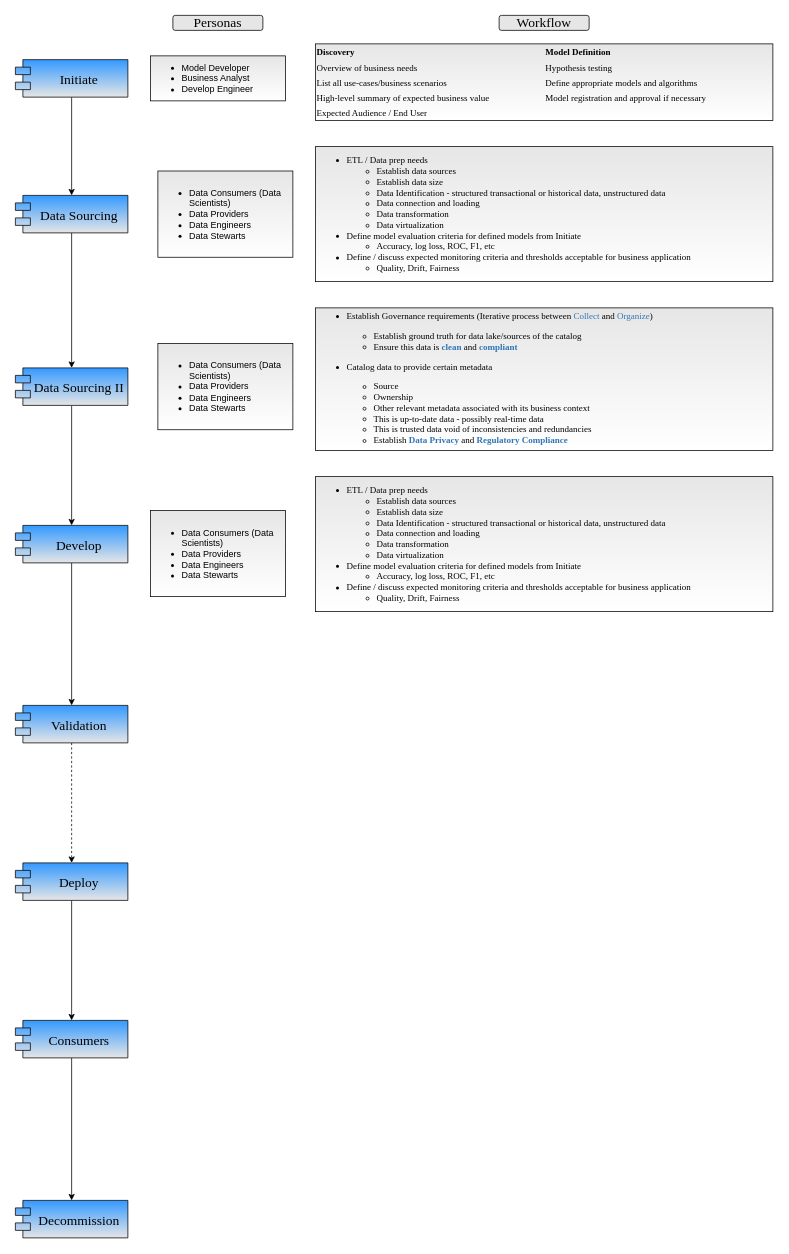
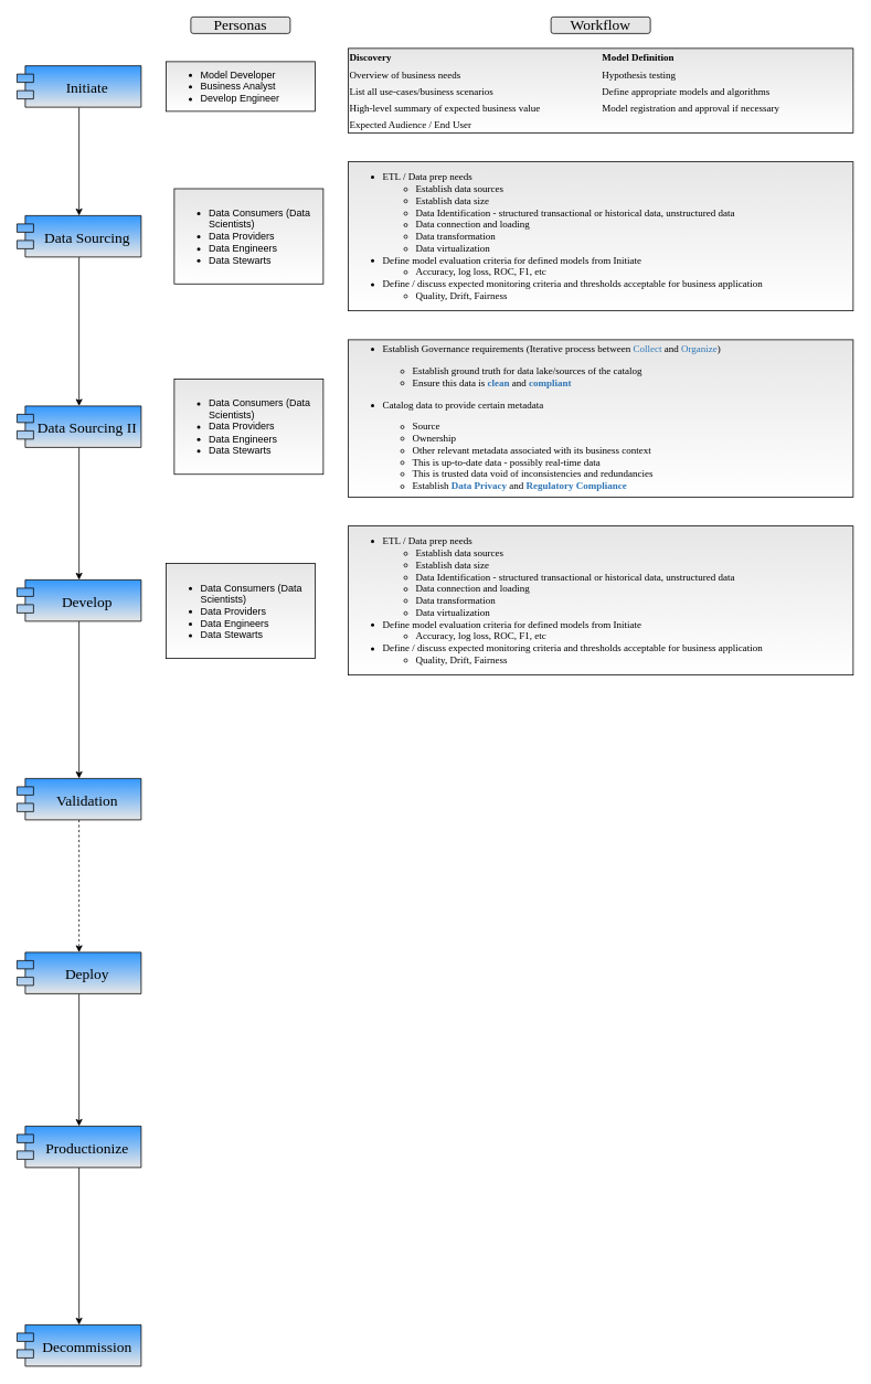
  <mxCell id="0" />
  <mxCell id="1" parent="0" />
  <mxCell id="2" style="edgeStyle=orthogonalEdgeStyle;rounded=0;orthogonalLoop=1;jettySize=auto;html=1;exitX=0.5;exitY=1;exitDx=0;exitDy=0;entryX=0.5;entryY=0;entryDx=0;entryDy=0;fontFamily=Garamond;fontSize=12;" edge="1" parent="1" source="3" target="5"><mxGeometry relative="1" as="geometry" /></mxCell>
  <mxCell id="3" value="Initiate" style="shape=module;align=right;spacingLeft=20;align=center;verticalAlign=middle;fontFamily=Garamond;fontSize=18;labelBackgroundColor=none;gradientColor=#E6E6E6;fillColor=#3399FF;" vertex="1" parent="1"><mxGeometry x="20" y="79" width="150" height="50" as="geometry" /></mxCell>
  <mxCell id="4" style="edgeStyle=orthogonalEdgeStyle;rounded=0;orthogonalLoop=1;jettySize=auto;html=1;exitX=0.5;exitY=1;exitDx=0;exitDy=0;entryX=0.5;entryY=0;entryDx=0;entryDy=0;fontFamily=Garamond;fontSize=12;" edge="1" parent="1" source="5" target="7"><mxGeometry relative="1" as="geometry" /></mxCell>
  <mxCell id="5" value="Data Sourcing" style="shape=module;align=right;spacingLeft=20;align=center;verticalAlign=middle;fontFamily=Garamond;fontSize=18;labelBackgroundColor=none;gradientColor=#E6E6E6;fillColor=#3399FF;" vertex="1" parent="1"><mxGeometry x="20" y="260" width="150" height="50" as="geometry" /></mxCell>
  <mxCell id="6" style="edgeStyle=orthogonalEdgeStyle;rounded=0;orthogonalLoop=1;jettySize=auto;html=1;exitX=0.5;exitY=1;exitDx=0;exitDy=0;entryX=0.5;entryY=0;entryDx=0;entryDy=0;fontFamily=Garamond;fontSize=12;" edge="1" parent="1" source="7" target="38"><mxGeometry relative="1" as="geometry" /></mxCell>
  <mxCell id="7" value="Data Sourcing II" style="shape=module;align=right;spacingLeft=20;align=center;verticalAlign=middle;fontFamily=Garamond;fontSize=18;labelBackgroundColor=none;gradientColor=#E6E6E6;fillColor=#3399FF;" vertex="1" parent="1"><mxGeometry x="20" y="490" width="150" height="50" as="geometry" /></mxCell>
  <mxCell id="8" style="edgeStyle=orthogonalEdgeStyle;rounded=0;orthogonalLoop=1;jettySize=auto;html=1;exitX=0.5;exitY=1;exitDx=0;exitDy=0;entryX=0.5;entryY=0;entryDx=0;entryDy=0;fontFamily=Garamond;fontSize=12;dashed=1;" edge="1" parent="1" source="9" target="11"><mxGeometry relative="1" as="geometry" /></mxCell>
  <mxCell id="9" value="Validation" style="shape=module;align=right;spacingLeft=20;align=center;verticalAlign=middle;fontFamily=Garamond;fontSize=18;labelBackgroundColor=none;gradientColor=#E6E6E6;fillColor=#3399FF;" vertex="1" parent="1"><mxGeometry x="20" y="940" width="150" height="50" as="geometry" /></mxCell>
  <mxCell id="10" style="edgeStyle=orthogonalEdgeStyle;rounded=0;orthogonalLoop=1;jettySize=auto;html=1;exitX=0.5;exitY=1;exitDx=0;exitDy=0;entryX=0.5;entryY=0;entryDx=0;entryDy=0;fontFamily=Garamond;fontSize=12;" edge="1" parent="1" source="11" target="13"><mxGeometry relative="1" as="geometry" /></mxCell>
  <mxCell id="11" value="Deploy" style="shape=module;align=right;spacingLeft=20;align=center;verticalAlign=middle;fontFamily=Garamond;fontSize=18;labelBackgroundColor=none;gradientColor=#E6E6E6;fillColor=#3399FF;" vertex="1" parent="1"><mxGeometry x="20" y="1150" width="150" height="50" as="geometry" /></mxCell>
  <mxCell id="12" style="edgeStyle=orthogonalEdgeStyle;rounded=0;orthogonalLoop=1;jettySize=auto;html=1;exitX=0.5;exitY=1;exitDx=0;exitDy=0;entryX=0.5;entryY=0;entryDx=0;entryDy=0;fontFamily=Garamond;fontSize=12;" edge="1" parent="1" source="13" target="14"><mxGeometry relative="1" as="geometry" /></mxCell>
- <mxCell id="13" value="Consumers" style="shape=module;align=right;spacingLeft=20;align=center;verticalAlign=middle;fontFamily=Garamond;fontSize=18;labelBackgroundColor=none;gradientColor=#E6E6E6;fillColor=#3399FF;" vertex="1" parent="1"><mxGeometry x="20" y="1360" width="150" height="50" as="geometry" /></mxCell>
+ <mxCell id="13" value="Productionize" style="shape=module;align=right;spacingLeft=20;align=center;verticalAlign=middle;fontFamily=Garamond;fontSize=18;labelBackgroundColor=none;gradientColor=#E6E6E6;fillColor=#3399FF;" vertex="1" parent="1"><mxGeometry x="20" y="1360" width="150" height="50" as="geometry" /></mxCell>
  <mxCell id="14" value="Decommission" style="shape=module;align=right;spacingLeft=20;align=center;verticalAlign=middle;fontFamily=Garamond;fontSize=18;labelBackgroundColor=none;gradientColor=#E6E6E6;fillColor=#3399FF;" vertex="1" parent="1"><mxGeometry x="20" y="1600" width="150" height="50" as="geometry" /></mxCell>
  <mxCell id="15" value="&lt;div align=&quot;center&quot;&gt;Personas&lt;/div&gt;" style="rounded=1;whiteSpace=wrap;html=1;labelBackgroundColor=none;gradientColor=#E6E6E6;fontFamily=Times New Roman;fontSize=18;align=center;fillColor=#E6E6E6;" vertex="1" parent="1"><mxGeometry x="230" y="20" width="120" height="20" as="geometry" /></mxCell>
  <mxCell id="16" value="Workflow" style="rounded=1;whiteSpace=wrap;html=1;labelBackgroundColor=none;gradientColor=#E6E6E6;fontFamily=Times New Roman;fontSize=18;align=center;fillColor=#E6E6E6;" vertex="1" parent="1"><mxGeometry x="665" y="20" width="120" height="20" as="geometry" /></mxCell>
  <mxCell id="17" value="&lt;div style=&quot;font-size: 12px&quot; align=&quot;left&quot;&gt;&lt;ul&gt;&lt;li&gt;&lt;font style=&quot;font-size: 12px&quot;&gt;Model Developer&lt;/font&gt;&lt;/li&gt;&lt;li&gt;&lt;font style=&quot;font-size: 12px&quot;&gt;Business Analyst&lt;/font&gt;&lt;/li&gt;&lt;li&gt;&lt;font style=&quot;font-size: 12px&quot;&gt;Develop Engineer&lt;/font&gt;&lt;/li&gt;&lt;/ul&gt;&lt;/div&gt;" style="shape=box;html=1;whiteSpace=wrap;startSize=0;container=1;collapsible=0;childLayout=tableLayout;fontSize=12;align=left;fillColor=#E6E6E6;gradientColor=#ffffff;" vertex="1" parent="1"><mxGeometry x="200" y="74" width="180" height="60" as="geometry" /></mxCell>
  <mxCell id="18" value="" style="shape=box;html=1;whiteSpace=wrap;startSize=0;container=1;collapsible=0;childLayout=tableLayout;fontSize=12;gradientColor=#ffffff;fillColor=#E6E6E6;fontFamily=Times New Roman;" vertex="1" parent="1"><mxGeometry x="420" y="58" width="610" height="102" as="geometry" /></mxCell>
  <mxCell id="19" value="" style="shape=partialRectangle;html=1;whiteSpace=wrap;collapsible=0;dropTarget=0;pointerEvents=0;fillColor=none;top=0;left=0;bottom=0;right=0;points=[[0,0.5],[1,0.5]];portConstraint=eastwest;fontFamily=Times New Roman;" vertex="1" parent="18"><mxGeometry width="610" height="22" as="geometry" /></mxCell>
  <mxCell id="20" value="&lt;div align=&quot;left&quot;&gt;&lt;b&gt;Discovery&lt;/b&gt;&lt;/div&gt;" style="shape=partialRectangle;html=1;whiteSpace=wrap;connectable=0;overflow=hidden;fillColor=none;top=0;left=0;bottom=0;right=0;align=left;fontFamily=Times New Roman;" vertex="1" parent="19"><mxGeometry width="305" height="22" as="geometry" /></mxCell>
  <mxCell id="21" value="&lt;div align=&quot;left&quot;&gt;&lt;b&gt;Model Definition&lt;/b&gt;&lt;/div&gt;" style="shape=partialRectangle;html=1;whiteSpace=wrap;connectable=0;overflow=hidden;fillColor=none;top=0;left=0;bottom=0;right=0;align=left;fontFamily=Times New Roman;" vertex="1" parent="19"><mxGeometry x="305" width="305" height="22" as="geometry" /></mxCell>
  <mxCell id="22" value="" style="shape=partialRectangle;html=1;whiteSpace=wrap;collapsible=0;dropTarget=0;pointerEvents=0;fillColor=none;top=0;left=0;bottom=0;right=0;points=[[0,0.5],[1,0.5]];portConstraint=eastwest;" vertex="1" parent="18"><mxGeometry y="22" width="610" height="20" as="geometry" /></mxCell>
  <mxCell id="23" value="&lt;div align=&quot;left&quot;&gt;Overview of business needs&lt;/div&gt;" style="shape=partialRectangle;html=1;whiteSpace=wrap;connectable=0;overflow=hidden;fillColor=none;top=0;left=0;bottom=0;right=0;align=left;fontFamily=Times New Roman;" vertex="1" parent="22"><mxGeometry width="305" height="20" as="geometry" /></mxCell>
  <mxCell id="24" value="&lt;div align=&quot;left&quot;&gt;Hypothesis testing&lt;/div&gt;" style="shape=partialRectangle;html=1;whiteSpace=wrap;connectable=0;overflow=hidden;fillColor=none;top=0;left=0;bottom=0;right=0;align=left;fontFamily=Times New Roman;" vertex="1" parent="22"><mxGeometry x="305" width="305" height="20" as="geometry" /></mxCell>
  <mxCell id="25" value="" style="shape=partialRectangle;html=1;whiteSpace=wrap;collapsible=0;dropTarget=0;pointerEvents=0;fillColor=none;top=0;left=0;bottom=0;right=0;points=[[0,0.5],[1,0.5]];portConstraint=eastwest;" vertex="1" parent="18"><mxGeometry y="42" width="610" height="20" as="geometry" /></mxCell>
  <mxCell id="26" value="&lt;div align=&quot;left&quot;&gt;List all use-cases/business scenarios&lt;/div&gt;" style="shape=partialRectangle;html=1;whiteSpace=wrap;connectable=0;overflow=hidden;fillColor=none;top=0;left=0;bottom=0;right=0;align=left;fontFamily=Times New Roman;" vertex="1" parent="25"><mxGeometry width="305" height="20" as="geometry" /></mxCell>
  <mxCell id="27" value="&lt;div align=&quot;left&quot;&gt;Define appropriate models and algorithms&lt;br&gt;&lt;/div&gt;" style="shape=partialRectangle;html=1;whiteSpace=wrap;connectable=0;overflow=hidden;fillColor=none;top=0;left=0;bottom=0;right=0;align=left;fontFamily=Times New Roman;" vertex="1" parent="25"><mxGeometry x="305" width="305" height="20" as="geometry" /></mxCell>
  <mxCell id="28" value="" style="shape=partialRectangle;html=1;whiteSpace=wrap;collapsible=0;dropTarget=0;pointerEvents=0;fillColor=none;top=0;left=0;bottom=0;right=0;points=[[0,0.5],[1,0.5]];portConstraint=eastwest;" vertex="1" parent="18"><mxGeometry y="62" width="610" height="20" as="geometry" /></mxCell>
  <mxCell id="29" value="&lt;div align=&quot;left&quot;&gt;High-level summary of expected business value&lt;/div&gt;&lt;div align=&quot;left&quot;&gt;&lt;br&gt;&lt;/div&gt;" style="shape=partialRectangle;html=1;whiteSpace=wrap;connectable=0;overflow=hidden;fillColor=none;top=0;left=0;bottom=0;right=0;align=left;verticalAlign=middle;fontFamily=Times New Roman;" vertex="1" parent="28"><mxGeometry width="305" height="20" as="geometry" /></mxCell>
  <mxCell id="30" value="&lt;div align=&quot;left&quot;&gt;Model registration and approval if necessary&lt;/div&gt;" style="shape=partialRectangle;html=1;whiteSpace=wrap;connectable=0;overflow=hidden;fillColor=none;top=0;left=0;bottom=0;right=0;align=left;fontFamily=Times New Roman;" vertex="1" parent="28"><mxGeometry x="305" width="305" height="20" as="geometry" /></mxCell>
  <mxCell id="31" value="" style="shape=partialRectangle;html=1;whiteSpace=wrap;collapsible=0;dropTarget=0;pointerEvents=0;fillColor=none;top=0;left=0;bottom=0;right=0;points=[[0,0.5],[1,0.5]];portConstraint=eastwest;" vertex="1" parent="18"><mxGeometry y="82" width="610" height="20" as="geometry" /></mxCell>
  <mxCell id="32" value="&lt;div align=&quot;left&quot;&gt;Expected Audience / End User&lt;/div&gt;" style="shape=partialRectangle;html=1;whiteSpace=wrap;connectable=0;overflow=hidden;fillColor=none;top=0;left=0;bottom=0;right=0;align=left;fontFamily=Times New Roman;" vertex="1" parent="31"><mxGeometry width="305" height="20" as="geometry" /></mxCell>
  <mxCell id="33" value="" style="shape=partialRectangle;html=1;whiteSpace=wrap;connectable=0;overflow=hidden;fillColor=none;top=0;left=0;bottom=0;right=0;" vertex="1" parent="31"><mxGeometry x="305" width="305" height="20" as="geometry" /></mxCell>
  <mxCell id="34" value="&lt;ul style=&quot;font-size: 12px&quot;&gt;&lt;li style=&quot;font-size: 12px&quot;&gt;Data Consumers (Data Scientists)&lt;/li&gt;&lt;li style=&quot;font-size: 12px&quot;&gt;Data Providers&lt;/li&gt;&lt;li style=&quot;font-size: 12px&quot;&gt;Data Engineers&lt;/li&gt;&lt;li style=&quot;font-size: 12px&quot;&gt;Data Stewarts&lt;br&gt;&lt;/li&gt;&lt;/ul&gt;" style="shape=box;html=1;whiteSpace=wrap;startSize=0;container=1;collapsible=0;childLayout=tableLayout;fontSize=12;align=left;fillColor=#E6E6E6;gradientColor=#ffffff;" vertex="1" parent="1"><mxGeometry x="210" y="227.5" width="180" height="115" as="geometry" /></mxCell>
  <mxCell id="35" value="&lt;div align=&quot;left&quot;&gt;&lt;ul&gt;&lt;li&gt;ETL / Data prep needs&lt;/li&gt;&lt;ul&gt;&lt;li&gt;Establish data sources&lt;/li&gt;&lt;li&gt;Establish data size&lt;/li&gt;&lt;li&gt;Data Identification - structured transactional or historical data, unstructured data&lt;/li&gt;&lt;li&gt;Data connection and loading&lt;/li&gt;&lt;li&gt;Data transformation&lt;/li&gt;&lt;li&gt;Data virtualization&lt;/li&gt;&lt;/ul&gt;&lt;li&gt;Define model evaluation criteria for defined models from Initiate&lt;/li&gt;&lt;ul&gt;&lt;li&gt;Accuracy, log loss, ROC, F1, etc&lt;/li&gt;&lt;/ul&gt;&lt;li&gt;Define / discuss expected monitoring criteria and thresholds acceptable for business application&lt;br&gt;&lt;/li&gt;&lt;ul&gt;&lt;li&gt;Quality, Drift, Fairness&lt;br&gt;&lt;/li&gt;&lt;/ul&gt;&lt;/ul&gt;&lt;/div&gt;" style="shape=box;html=1;whiteSpace=wrap;startSize=0;container=1;collapsible=0;childLayout=tableLayout;fontSize=12;align=left;fillColor=#E6E6E6;gradientColor=#ffffff;fontFamily=Times New Roman;" vertex="1" parent="1"><mxGeometry x="420" y="195" width="610" height="180" as="geometry" /></mxCell>
  <mxCell id="36" value="&lt;ul style=&quot;font-size: 12px&quot;&gt;&lt;li style=&quot;font-size: 12px&quot;&gt;Data Consumers (Data Scientists)&lt;/li&gt;&lt;li style=&quot;font-size: 12px&quot;&gt;Data Providers&lt;/li&gt;&lt;li style=&quot;font-size: 12px&quot;&gt;Data Engineers&lt;/li&gt;&lt;li style=&quot;font-size: 12px&quot;&gt;Data Stewarts&lt;br&gt;&lt;/li&gt;&lt;/ul&gt;" style="shape=box;html=1;whiteSpace=wrap;startSize=0;container=1;collapsible=0;childLayout=tableLayout;fontSize=12;align=left;fillColor=#E6E6E6;gradientColor=#ffffff;" vertex="1" parent="1"><mxGeometry x="210" y="457.5" width="180" height="115" as="geometry" /></mxCell>
  <mxCell id="37" style="edgeStyle=orthogonalEdgeStyle;rounded=0;orthogonalLoop=1;jettySize=auto;html=1;exitX=0.5;exitY=1;exitDx=0;exitDy=0;entryX=0.5;entryY=0;entryDx=0;entryDy=0;fontFamily=Garamond;fontSize=12;" edge="1" parent="1" source="38" target="9"><mxGeometry relative="1" as="geometry" /></mxCell>
  <mxCell id="38" value="Develop" style="shape=module;align=right;spacingLeft=20;align=center;verticalAlign=middle;fontFamily=Garamond;fontSize=18;labelBackgroundColor=none;gradientColor=#E6E6E6;fillColor=#3399FF;" vertex="1" parent="1"><mxGeometry x="20" y="700" width="150" height="50" as="geometry" /></mxCell>
  <mxCell id="39" value="&lt;ul&gt;&lt;li&gt;&lt;span style=&quot;&quot;&gt;Establish Governance &lt;/span&gt;&lt;span style=&quot;&quot;&gt;requirements (Iterative process between &lt;/span&gt;&lt;span style=&quot;color: rgb(46, 117, 181);&quot;&gt;Collect&lt;/span&gt;&lt;span style=&quot;&quot;&gt; and &lt;/span&gt;&lt;span style=&quot;color: rgb(46, 117, 181);&quot;&gt;Organize&lt;/span&gt;&lt;span style=&quot;&quot;&gt;)&lt;/span&gt;&lt;/li&gt;&lt;/ul&gt;&lt;ul style=&quot;margin-left: 0.375in ; direction: ltr ; unicode-bidi: embed ; margin-top: 0in ; margin-bottom: 0in&quot; type=&quot;circle&quot;&gt;&lt;li&gt;&lt;span style=&quot;&quot;&gt;Establish ground truth for&lt;/span&gt;&lt;span style=&quot;&quot;&gt; data lake/sources of the catalog&lt;/span&gt;&lt;/li&gt;&lt;li style=&quot;margin-top: 0 ; margin-bottom: 0 ; vertical-align: middle&quot;&gt;&lt;span style=&quot;&quot;&gt;Ensure this data is &lt;/span&gt;&lt;span style=&quot;font-weight: bold; color: rgb(46, 117, 181);&quot;&gt;clean&lt;/span&gt;&lt;span style=&quot;&quot;&gt; and &lt;/span&gt;&lt;span style=&quot;font-weight: bold; color: rgb(46, 117, 181);&quot;&gt;compliant&lt;/span&gt;&lt;/li&gt;&lt;/ul&gt;&lt;div align=&quot;left&quot;&gt;&lt;ul&gt;&lt;li&gt;&lt;span style=&quot;&quot;&gt;Catalog data to provide&lt;/span&gt;&lt;span style=&quot;&quot;&gt; certain metadata&lt;/span&gt;&lt;/li&gt;&lt;/ul&gt;&lt;ul style=&quot;margin-left: 0.375in ; direction: ltr ; unicode-bidi: embed ; margin-top: 0in ; margin-bottom: 0in&quot; type=&quot;circle&quot;&gt;&lt;li style=&quot;margin-top: 0 ; margin-bottom: 0 ; vertical-align: middle&quot;&gt;&lt;span style=&quot;&quot;&gt;Source &lt;br&gt;&lt;/span&gt;&lt;/li&gt;&lt;li style=&quot;margin-top: 0 ; margin-bottom: 0 ; vertical-align: middle&quot;&gt;&lt;span style=&quot;&quot;&gt;Ownership&lt;/span&gt;&lt;/li&gt;&lt;li style=&quot;margin-top: 0 ; margin-bottom: 0 ; vertical-align: middle&quot;&gt;&lt;span style=&quot;&quot;&gt;Other relevant metadata associated with its business context&lt;/span&gt;&lt;/li&gt;&lt;li style=&quot;margin-top: 0 ; margin-bottom: 0 ; vertical-align: middle&quot;&gt;&lt;span style=&quot;&quot;&gt;This is up-to-date data - possibly real-time data&lt;/span&gt;&lt;/li&gt;&lt;li style=&quot;margin-top: 0 ; margin-bottom: 0 ; vertical-align: middle&quot;&gt;&lt;span style=&quot;&quot;&gt;This is trusted data void of&lt;span&gt; &lt;/span&gt;inconsistencies and redundancies&lt;/span&gt;&lt;/li&gt;&lt;li style=&quot;margin-top: 0 ; margin-bottom: 0 ; vertical-align: middle&quot;&gt;&lt;span style=&quot;&quot;&gt;Establish &lt;/span&gt;&lt;span style=&quot;font-weight: bold; color: rgb(46, 117, 181);&quot;&gt;Data Privacy&lt;/span&gt;&lt;span style=&quot;&quot;&gt; and &lt;/span&gt;&lt;span style=&quot;font-weight: bold; color: rgb(46, 117, 181);&quot;&gt;Regulatory Compliance&lt;/span&gt;&lt;/li&gt;&lt;/ul&gt;&lt;/div&gt;&lt;br&gt;" style="shape=box;html=1;whiteSpace=wrap;startSize=0;container=1;collapsible=0;childLayout=tableLayout;fontSize=12;align=left;fillColor=#E6E6E6;gradientColor=#ffffff;fontFamily=Times New Roman;" vertex="1" parent="1"><mxGeometry x="420" y="410" width="610" height="190" as="geometry" /></mxCell>
  <mxCell id="40" value="&lt;ul style=&quot;font-size: 12px&quot;&gt;&lt;li style=&quot;font-size: 12px&quot;&gt;Data Consumers (Data Scientists)&lt;/li&gt;&lt;li style=&quot;font-size: 12px&quot;&gt;Data Providers&lt;/li&gt;&lt;li style=&quot;font-size: 12px&quot;&gt;Data Engineers&lt;/li&gt;&lt;li style=&quot;font-size: 12px&quot;&gt;Data Stewarts&lt;br&gt;&lt;/li&gt;&lt;/ul&gt;" style="shape=box;html=1;whiteSpace=wrap;startSize=0;container=1;collapsible=0;childLayout=tableLayout;fontSize=12;align=left;fillColor=#E6E6E6;gradientColor=#ffffff;" vertex="1" parent="1"><mxGeometry x="200" y="680" width="180" height="115" as="geometry" /></mxCell>
  <mxCell id="41" value="&lt;div align=&quot;left&quot;&gt;&lt;ul&gt;&lt;li&gt;ETL / Data prep needs&lt;/li&gt;&lt;ul&gt;&lt;li&gt;Establish data sources&lt;/li&gt;&lt;li&gt;Establish data size&lt;/li&gt;&lt;li&gt;Data Identification - structured transactional or historical data, unstructured data&lt;/li&gt;&lt;li&gt;Data connection and loading&lt;/li&gt;&lt;li&gt;Data transformation&lt;/li&gt;&lt;li&gt;Data virtualization&lt;/li&gt;&lt;/ul&gt;&lt;li&gt;Define model evaluation criteria for defined models from Initiate&lt;/li&gt;&lt;ul&gt;&lt;li&gt;Accuracy, log loss, ROC, F1, etc&lt;/li&gt;&lt;/ul&gt;&lt;li&gt;Define / discuss expected monitoring criteria and thresholds acceptable for business application&lt;br&gt;&lt;/li&gt;&lt;ul&gt;&lt;li&gt;Quality, Drift, Fairness&lt;br&gt;&lt;/li&gt;&lt;/ul&gt;&lt;/ul&gt;&lt;/div&gt;" style="shape=box;html=1;whiteSpace=wrap;startSize=0;container=1;collapsible=0;childLayout=tableLayout;fontSize=12;align=left;fillColor=#E6E6E6;gradientColor=#ffffff;fontFamily=Times New Roman;" vertex="1" parent="1"><mxGeometry x="420" y="635" width="610" height="180" as="geometry" /></mxCell>
